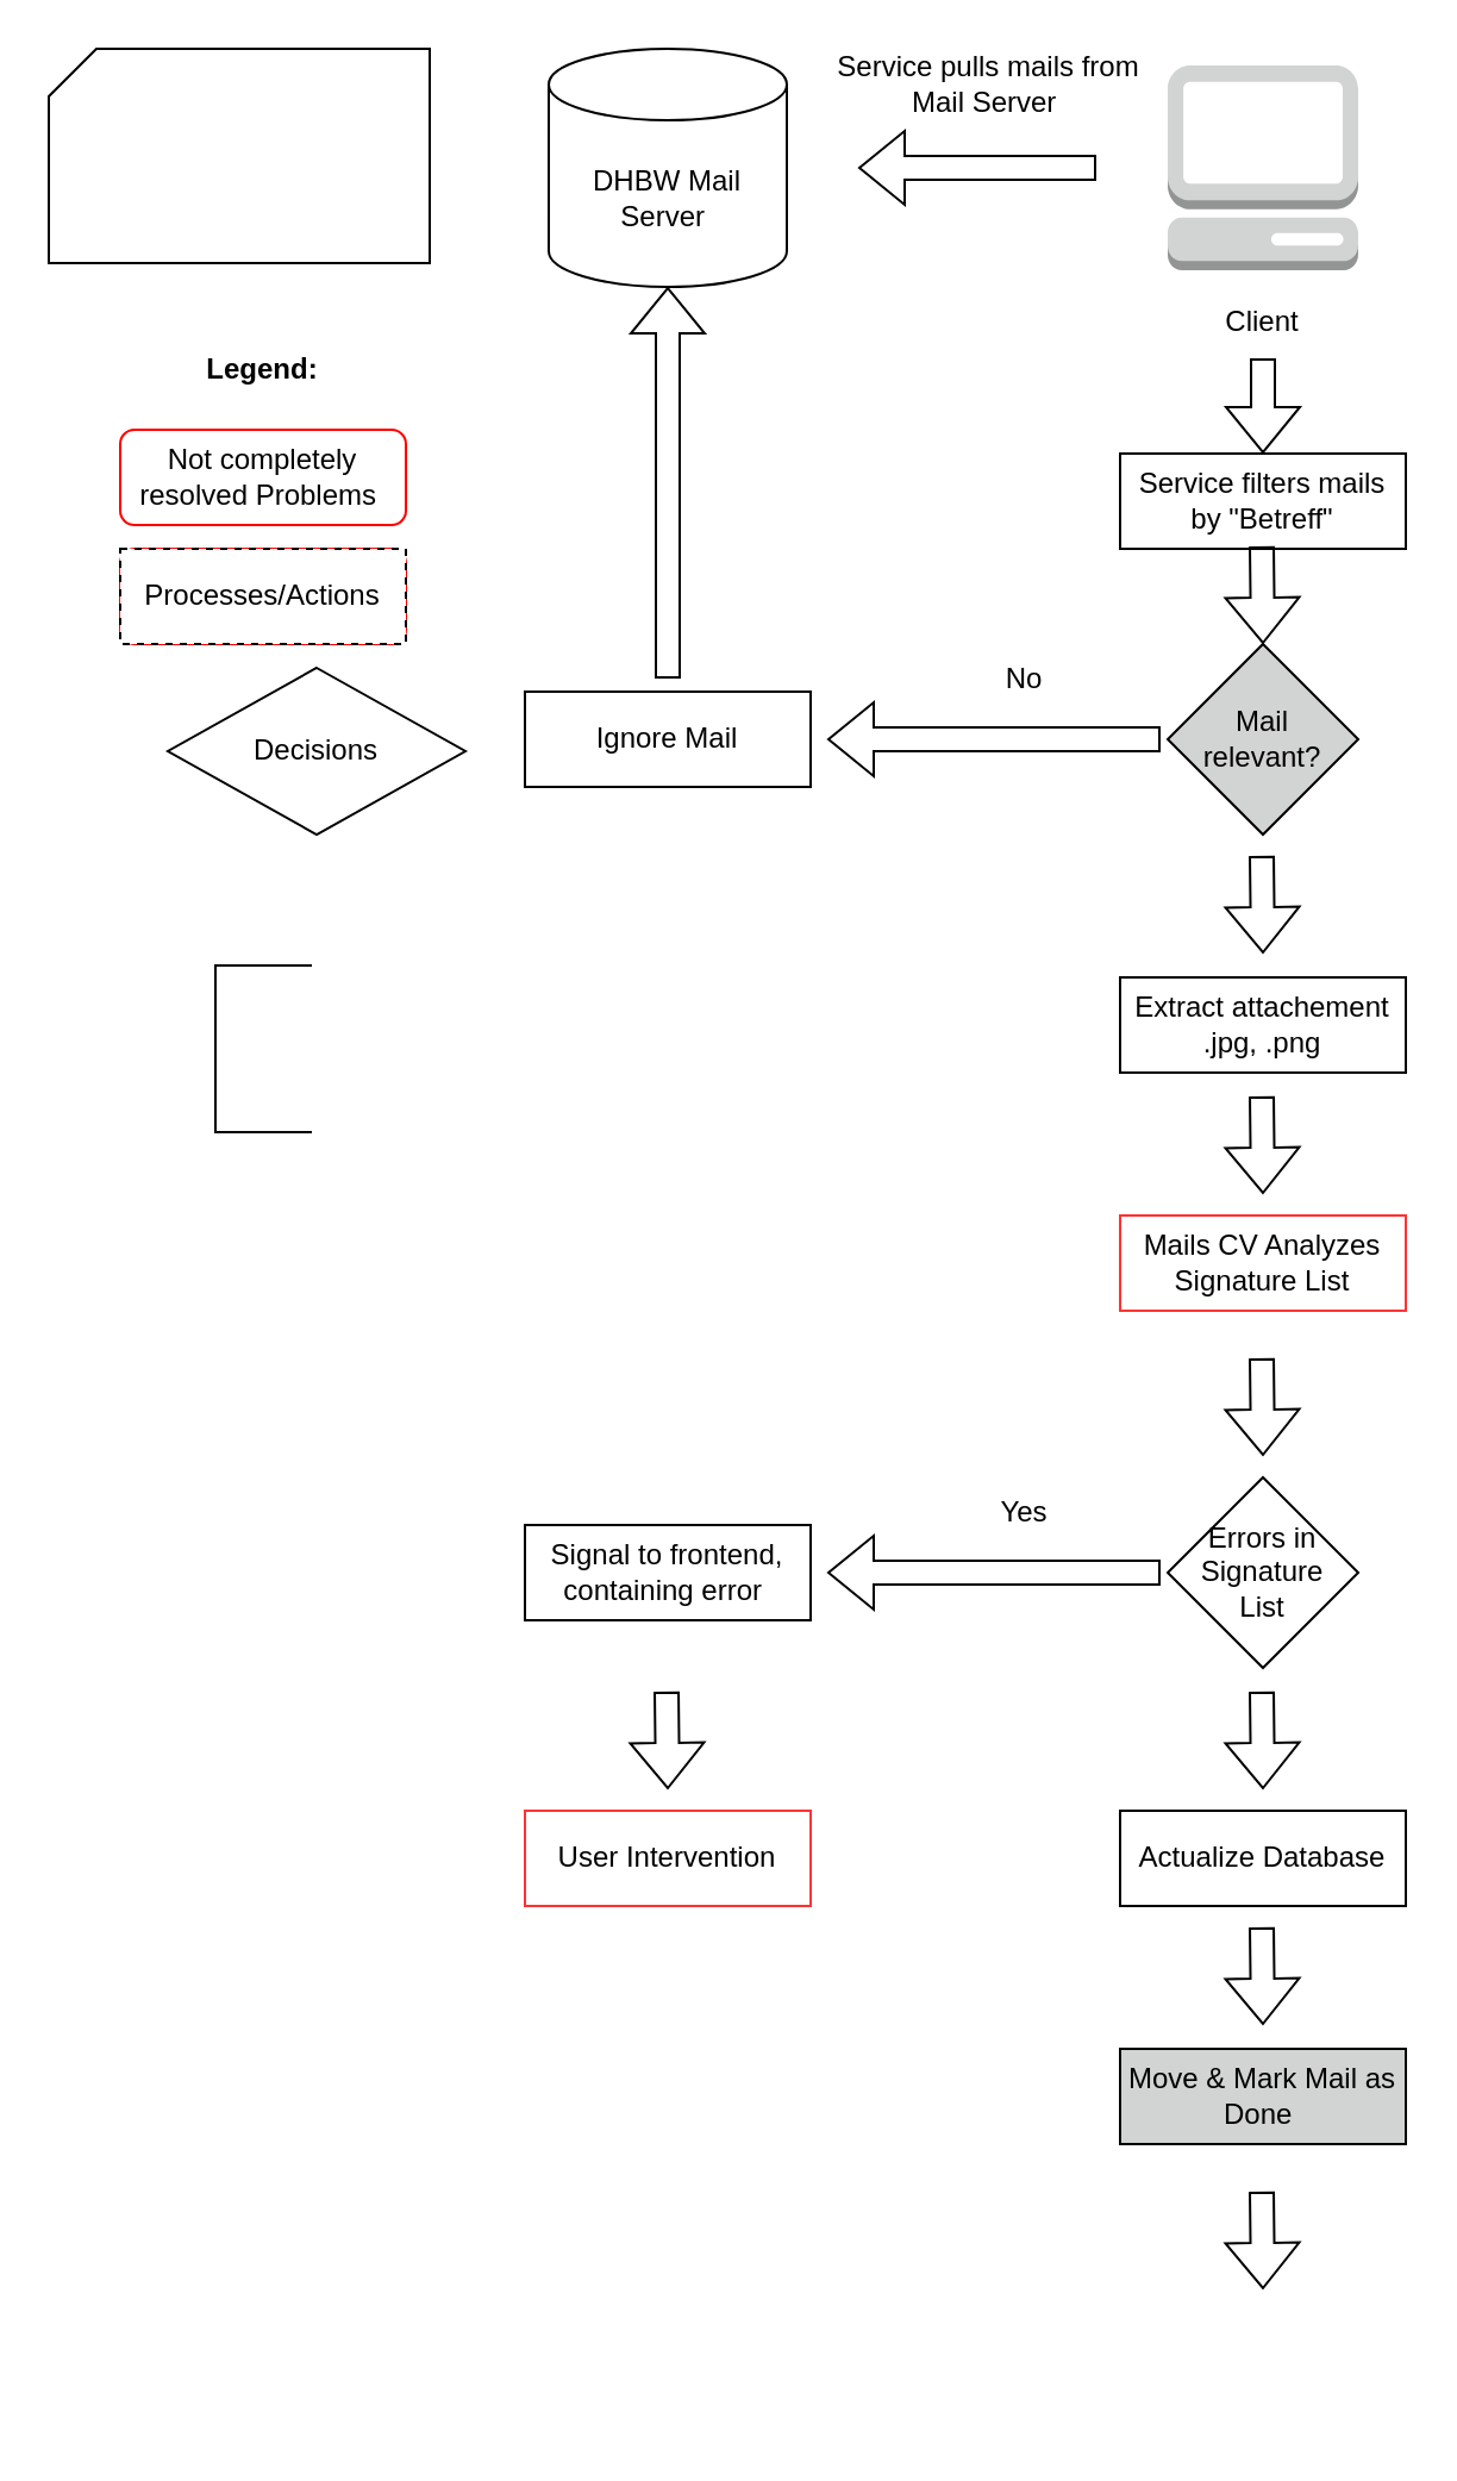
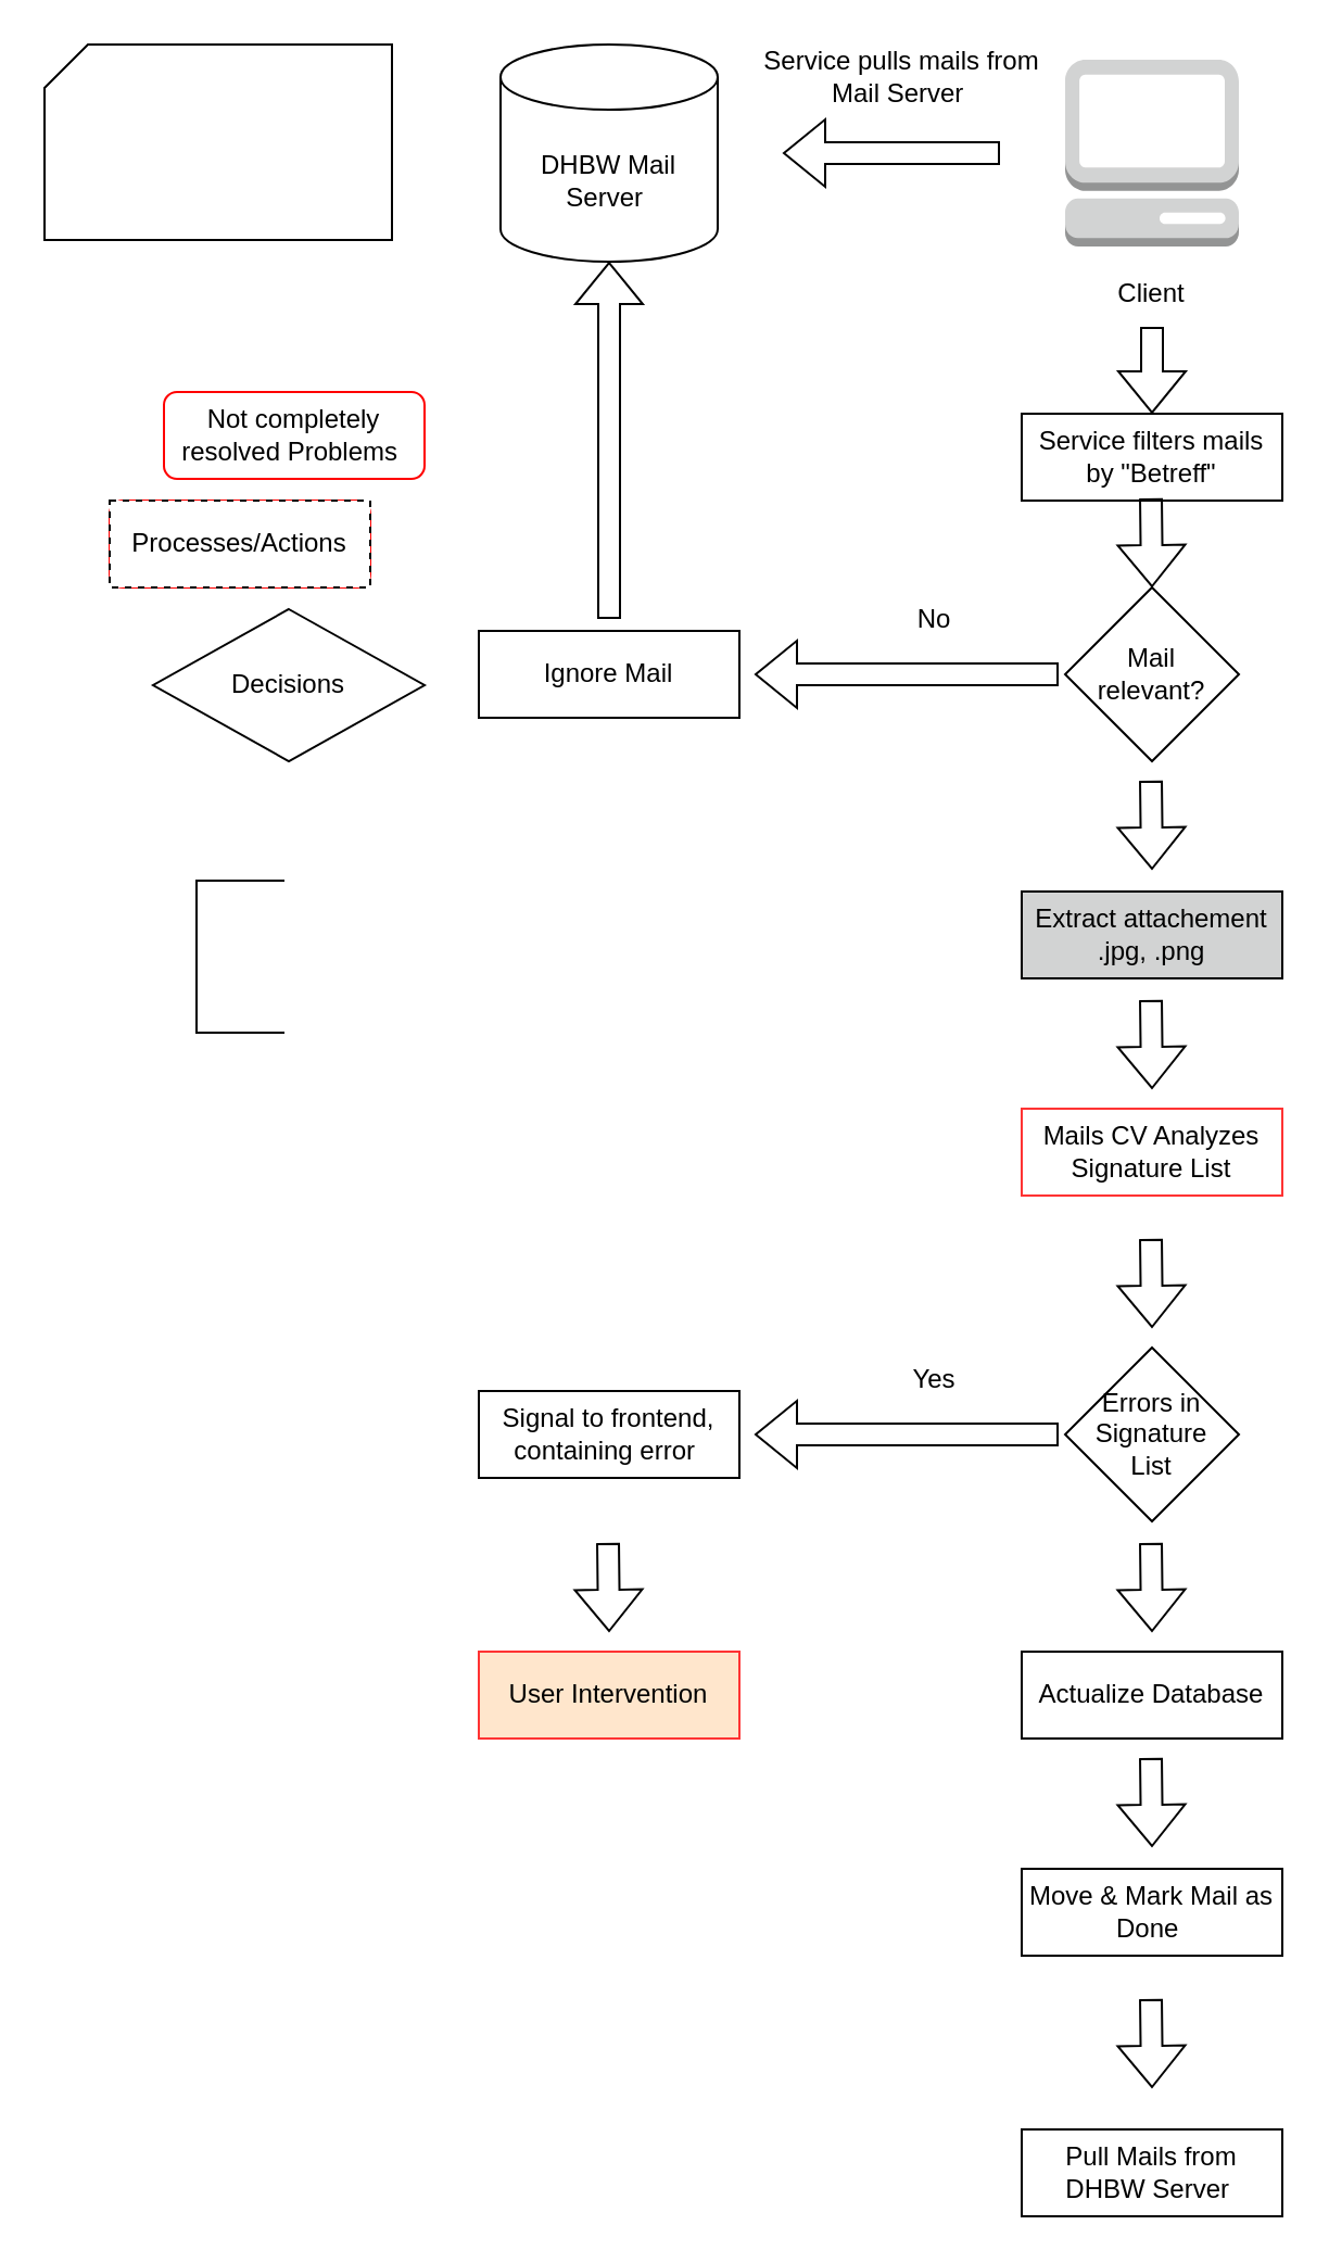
  <mxCell id="0" />
  <mxCell id="1" parent="0" />
  <mxCell id="2" value="Start/End of the Sequence" style="rounded=1;whiteSpace=wrap;html=1;fontSize=12;glass=0;strokeWidth=1;shadow=0;strokeColor=#FF0000;" parent="1" vertex="1"><mxGeometry x="50" y="230" width="120" height="40" as="geometry" /></mxCell>
  <mxCell id="3" value="Processes/Actions" style="rounded=0;whiteSpace=wrap;html=1;fontSize=12;glass=0;strokeWidth=1;shadow=0;dashed=1;" parent="1" vertex="1"><mxGeometry x="50" y="230" width="120" height="40" as="geometry" /></mxCell>
  <mxCell id="4" value="Decisions" style="rhombus;whiteSpace=wrap;html=1;" parent="1" vertex="1"><mxGeometry x="70" y="280" width="125" height="70" as="geometry" /></mxCell>
  <mxCell id="5" value="" style="shape=partialRectangle;whiteSpace=wrap;html=1;bottom=1;right=1;left=1;top=0;fillColor=none;routingCenterX=-0.5;rotation=90;" parent="1" vertex="1"><mxGeometry x="75" y="420" width="70" height="40" as="geometry" /></mxCell>
  <mxCell id="6" value="" style="verticalLabelPosition=bottom;verticalAlign=top;html=1;shape=card;whiteSpace=wrap;size=20;arcSize=12;align=center;" parent="1" vertex="1"><mxGeometry x="20" y="20" width="160" height="90" as="geometry" /></mxCell>
- <mxCell id="7" value="&lt;b&gt;Legend:&lt;/b&gt;" style="text;html=1;strokeColor=none;fillColor=none;align=center;verticalAlign=middle;whiteSpace=wrap;rounded=0;" parent="1" vertex="1"><mxGeometry x="80" y="140" width="60" height="30" as="geometry" /></mxCell>
- <mxCell id="8" value="Not completely resolved Problems&amp;nbsp;" style="rounded=1;whiteSpace=wrap;html=1;fontSize=12;glass=0;strokeWidth=1;shadow=0;strokeColor=#FF0000;" parent="1" vertex="1"><mxGeometry x="50" y="180" width="120" height="40" as="geometry" /></mxCell>
+ <mxCell id="8" value="Not completely resolved Problems&amp;nbsp;" style="rounded=1;whiteSpace=wrap;html=1;fontSize=12;glass=0;strokeWidth=1;shadow=0;strokeColor=#FF0000;" parent="1" vertex="1"><mxGeometry x="75" y="180" width="120" height="40" as="geometry" /></mxCell>
  <mxCell id="9" value="DHBW Mail Server&amp;nbsp;" style="shape=cylinder3;whiteSpace=wrap;html=1;boundedLbl=1;backgroundOutline=1;size=15;" parent="1" vertex="1"><mxGeometry x="230" y="20" width="100" height="100" as="geometry" /></mxCell>
  <mxCell id="10" value="" style="outlineConnect=0;dashed=0;verticalLabelPosition=bottom;verticalAlign=top;align=center;html=1;shape=mxgraph.aws3.management_console;fillColor=#D2D3D3;gradientColor=none;" parent="1" vertex="1"><mxGeometry x="490" y="27" width="80" height="86" as="geometry" /></mxCell>
  <mxCell id="11" value="" style="shape=flexArrow;endArrow=classic;html=1;rounded=0;" parent="1" edge="1"><mxGeometry width="50" height="50" relative="1" as="geometry"><mxPoint x="460" y="70" as="sourcePoint" /><mxPoint x="360" y="70" as="targetPoint" /></mxGeometry></mxCell>
  <mxCell id="12" value="Service pulls mails from Mail Server&amp;nbsp;" style="text;html=1;strokeColor=none;fillColor=none;align=center;verticalAlign=middle;whiteSpace=wrap;rounded=0;" parent="1" vertex="1"><mxGeometry x="350" y="20" width="130" height="30" as="geometry" /></mxCell>
  <mxCell id="13" value="Client" style="text;html=1;strokeColor=none;fillColor=none;align=center;verticalAlign=middle;whiteSpace=wrap;rounded=0;" parent="1" vertex="1"><mxGeometry x="500" y="120" width="60" height="30" as="geometry" /></mxCell>
  <mxCell id="14" value="Service filters mails by &quot;Betreff&quot;" style="rounded=0;whiteSpace=wrap;html=1;fontSize=12;glass=0;strokeWidth=1;shadow=0;" parent="1" vertex="1"><mxGeometry x="470" y="190" width="120" height="40" as="geometry" /></mxCell>
  <mxCell id="15" value="" style="shape=flexArrow;endArrow=classic;html=1;rounded=0;entryX=0.5;entryY=0;entryDx=0;entryDy=0;" parent="1" target="14" edge="1"><mxGeometry width="50" height="50" relative="1" as="geometry"><mxPoint x="530" y="150" as="sourcePoint" /><mxPoint x="430" y="150" as="targetPoint" /></mxGeometry></mxCell>
- <mxCell id="16" value="Mail &lt;br&gt;relevant?" style="rhombus;whiteSpace=wrap;html=1;fillColor=#d2d3d3;" parent="1" vertex="1"><mxGeometry x="490" y="270" width="80" height="80" as="geometry" /></mxCell>
+ <mxCell id="16" value="Mail &lt;br&gt;relevant?" style="rhombus;whiteSpace=wrap;html=1;" parent="1" vertex="1"><mxGeometry x="490" y="270" width="80" height="80" as="geometry" /></mxCell>
  <mxCell id="17" value="" style="shape=flexArrow;endArrow=classic;html=1;rounded=0;entryX=0.5;entryY=0;entryDx=0;entryDy=0;" parent="1" target="16" edge="1"><mxGeometry width="50" height="50" relative="1" as="geometry"><mxPoint x="529.5" y="229" as="sourcePoint" /><mxPoint x="529.5" y="259" as="targetPoint" /></mxGeometry></mxCell>
  <mxCell id="18" value="Ignore Mail" style="rounded=0;whiteSpace=wrap;html=1;fontSize=12;glass=0;strokeWidth=1;shadow=0;" parent="1" vertex="1"><mxGeometry x="220" y="290" width="120" height="40" as="geometry" /></mxCell>
  <mxCell id="19" value="" style="shape=flexArrow;endArrow=classic;html=1;rounded=0;" parent="1" edge="1"><mxGeometry width="50" height="50" relative="1" as="geometry"><mxPoint x="487" y="310" as="sourcePoint" /><mxPoint x="347" y="310" as="targetPoint" /></mxGeometry></mxCell>
  <mxCell id="20" value="No" style="text;html=1;strokeColor=none;fillColor=none;align=center;verticalAlign=middle;whiteSpace=wrap;rounded=0;" parent="1" vertex="1"><mxGeometry x="400" y="270" width="60" height="30" as="geometry" /></mxCell>
  <mxCell id="21" value="" style="shape=flexArrow;endArrow=classic;html=1;rounded=0;entryX=0.5;entryY=1;entryDx=0;entryDy=0;entryPerimeter=0;" parent="1" target="9" edge="1"><mxGeometry width="50" height="50" relative="1" as="geometry"><mxPoint x="280" y="284.5" as="sourcePoint" /><mxPoint x="140" y="284.5" as="targetPoint" /></mxGeometry></mxCell>
  <mxCell id="22" value="" style="shape=flexArrow;endArrow=classic;html=1;rounded=0;entryX=0.5;entryY=0;entryDx=0;entryDy=0;" parent="1" edge="1"><mxGeometry width="50" height="50" relative="1" as="geometry"><mxPoint x="529.5" y="359" as="sourcePoint" /><mxPoint x="530" y="400" as="targetPoint" /></mxGeometry></mxCell>
- <mxCell id="23" value="Extract attachement .jpg, .png" style="rounded=0;whiteSpace=wrap;html=1;fontSize=12;glass=0;strokeWidth=1;shadow=0;" parent="1" vertex="1"><mxGeometry x="470" y="410" width="120" height="40" as="geometry" /></mxCell>
+ <mxCell id="23" value="Extract attachement .jpg, .png" style="rounded=0;whiteSpace=wrap;html=1;fontSize=12;glass=0;strokeWidth=1;shadow=0;fillColor=#d2d3d3;" parent="1" vertex="1"><mxGeometry x="470" y="410" width="120" height="40" as="geometry" /></mxCell>
  <mxCell id="24" value="" style="shape=flexArrow;endArrow=classic;html=1;rounded=0;entryX=0.5;entryY=0;entryDx=0;entryDy=0;" parent="1" edge="1"><mxGeometry width="50" height="50" relative="1" as="geometry"><mxPoint x="529.5" y="460" as="sourcePoint" /><mxPoint x="530" y="501" as="targetPoint" /></mxGeometry></mxCell>
  <mxCell id="25" value="Mails CV Analyzes Signature List" style="rounded=0;whiteSpace=wrap;html=1;fontSize=12;glass=0;strokeWidth=1;shadow=0;strokeColor=#FF3333;" parent="1" vertex="1"><mxGeometry x="470" y="510" width="120" height="40" as="geometry" /></mxCell>
  <mxCell id="26" value="" style="shape=flexArrow;endArrow=classic;html=1;rounded=0;entryX=0.5;entryY=0;entryDx=0;entryDy=0;" parent="1" edge="1"><mxGeometry width="50" height="50" relative="1" as="geometry"><mxPoint x="529.5" y="570" as="sourcePoint" /><mxPoint x="530" y="611" as="targetPoint" /></mxGeometry></mxCell>
  <mxCell id="27" value="Errors in Signature &lt;br&gt;List" style="rhombus;whiteSpace=wrap;html=1;" parent="1" vertex="1"><mxGeometry x="490" y="620" width="80" height="80" as="geometry" /></mxCell>
  <mxCell id="28" value="Signal to frontend, containing error&amp;nbsp;" style="rounded=0;whiteSpace=wrap;html=1;fontSize=12;glass=0;strokeWidth=1;shadow=0;" parent="1" vertex="1"><mxGeometry x="220" y="640" width="120" height="40" as="geometry" /></mxCell>
  <mxCell id="29" value="" style="shape=flexArrow;endArrow=classic;html=1;rounded=0;" parent="1" edge="1"><mxGeometry width="50" height="50" relative="1" as="geometry"><mxPoint x="487" y="660" as="sourcePoint" /><mxPoint x="347" y="660" as="targetPoint" /></mxGeometry></mxCell>
  <mxCell id="30" value="Yes" style="text;html=1;strokeColor=none;fillColor=none;align=center;verticalAlign=middle;whiteSpace=wrap;rounded=0;" parent="1" vertex="1"><mxGeometry x="400" y="620" width="60" height="30" as="geometry" /></mxCell>
- <mxCell id="31" value="User Intervention" style="rounded=0;whiteSpace=wrap;html=1;fontSize=12;glass=0;strokeWidth=1;shadow=0;strokeColor=#FF3333;" parent="1" vertex="1"><mxGeometry x="220" y="760" width="120" height="40" as="geometry" /></mxCell>
+ <mxCell id="31" value="User Intervention" style="rounded=0;whiteSpace=wrap;html=1;fontSize=12;glass=0;strokeWidth=1;shadow=0;strokeColor=#FF3333;fillColor=#ffe6cc;" parent="1" vertex="1"><mxGeometry x="220" y="760" width="120" height="40" as="geometry" /></mxCell>
  <mxCell id="32" value="" style="shape=flexArrow;endArrow=classic;html=1;rounded=0;entryX=0.5;entryY=0;entryDx=0;entryDy=0;" parent="1" edge="1"><mxGeometry width="50" height="50" relative="1" as="geometry"><mxPoint x="279.5" y="710" as="sourcePoint" /><mxPoint x="280" y="751" as="targetPoint" /></mxGeometry></mxCell>
  <mxCell id="33" value="Actualize Database" style="rounded=0;whiteSpace=wrap;html=1;fontSize=12;glass=0;strokeWidth=1;shadow=0;strokeColor=#000000;" parent="1" vertex="1"><mxGeometry x="470" y="760" width="120" height="40" as="geometry" /></mxCell>
  <mxCell id="34" value="" style="shape=flexArrow;endArrow=classic;html=1;rounded=0;entryX=0.5;entryY=0;entryDx=0;entryDy=0;" parent="1" edge="1"><mxGeometry width="50" height="50" relative="1" as="geometry"><mxPoint x="529.5" y="710" as="sourcePoint" /><mxPoint x="530" y="751" as="targetPoint" /></mxGeometry></mxCell>
- <mxCell id="35" value="Move &amp;amp; Mark Mail as Done&amp;nbsp;" style="rounded=0;whiteSpace=wrap;html=1;fontSize=12;glass=0;strokeWidth=1;shadow=0;strokeColor=#000000;fillColor=#d2d3d3;" parent="1" vertex="1"><mxGeometry x="470" y="860" width="120" height="40" as="geometry" /></mxCell>
+ <mxCell id="35" value="Move &amp;amp; Mark Mail as Done&amp;nbsp;" style="rounded=0;whiteSpace=wrap;html=1;fontSize=12;glass=0;strokeWidth=1;shadow=0;strokeColor=#000000;" parent="1" vertex="1"><mxGeometry x="470" y="860" width="120" height="40" as="geometry" /></mxCell>
  <mxCell id="36" value="" style="shape=flexArrow;endArrow=classic;html=1;rounded=0;entryX=0.5;entryY=0;entryDx=0;entryDy=0;" parent="1" edge="1"><mxGeometry width="50" height="50" relative="1" as="geometry"><mxPoint x="529.5" y="809" as="sourcePoint" /><mxPoint x="530" y="850" as="targetPoint" /></mxGeometry></mxCell>
  <mxCell id="37" value="" style="shape=flexArrow;endArrow=classic;html=1;rounded=0;entryX=0.5;entryY=0;entryDx=0;entryDy=0;" parent="1" edge="1"><mxGeometry width="50" height="50" relative="1" as="geometry"><mxPoint x="529.5" y="920" as="sourcePoint" /><mxPoint x="530" y="961" as="targetPoint" /></mxGeometry></mxCell>
+ <mxCell id="38" value="Pull Mails from DHBW Server&amp;nbsp;" style="rounded=0;whiteSpace=wrap;html=1;fontSize=12;glass=0;strokeWidth=1;shadow=0;strokeColor=#000000;" parent="1" vertex="1"><mxGeometry x="470" y="980" width="120" height="40" as="geometry" /></mxCell>
